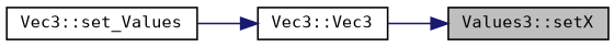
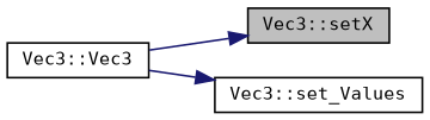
  digraph {
    fontname="DejaVu Sans Mono"
    rankdir=RL
    node [color=black fillcolor=white fontname="DejaVu Sans Mono" fontsize=10 shape=record style=filled]
    edge [color=midnightblue dir=back fontname="DejaVu Sans Mono" fontsize=10 labelfontname=Helvetica labelfontsize=10 style=solid]
-   n1 [fillcolor=grey75 fontcolor=black height=0.2 label="Values3::setX" width=0.4]
+   n1 [fillcolor=grey75 fontcolor=black height=0.2 label="Vec3::setX" width=0.4]
    n2 [height=0.2 label="Vec3::Vec3" width=0.4]
    n3 [height=0.2 label="Vec3::set_Values" width=0.4]
    n1 -> n2
-   n2 -> n3
+   n3 -> n2
  }
